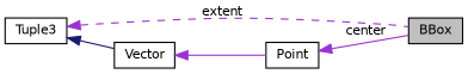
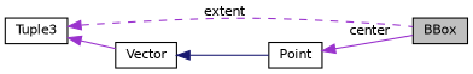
  digraph {
    rankdir=LR
    node [color=black fillcolor=white fontname=Helvetica fontsize=10 shape=record style=filled]
    edge [color=midnightblue dir=back fontname=Helvetica fontsize=10 labelfontname=Helvetica labelfontsize=10 style=solid]
    n1 [fillcolor=grey75 fontcolor=black height=0.2 label=BBox width=0.4]
    n2 [height=0.2 label=Vector width=0.4]
    n3 [height=0.2 label=Point width=0.4]
    n4 [height=0.2 label=Tuple3 width=0.4]
-   n2 -> n3 [color=darkorchid3]
+   n2 -> n3
    n3 -> n1 [color=darkorchid3 label=" center"]
    n4 -> n1 [color=darkorchid3 label=" extent" style=dashed]
-   n4 -> n2
+   n4 -> n2 [color=darkorchid3]
  }
